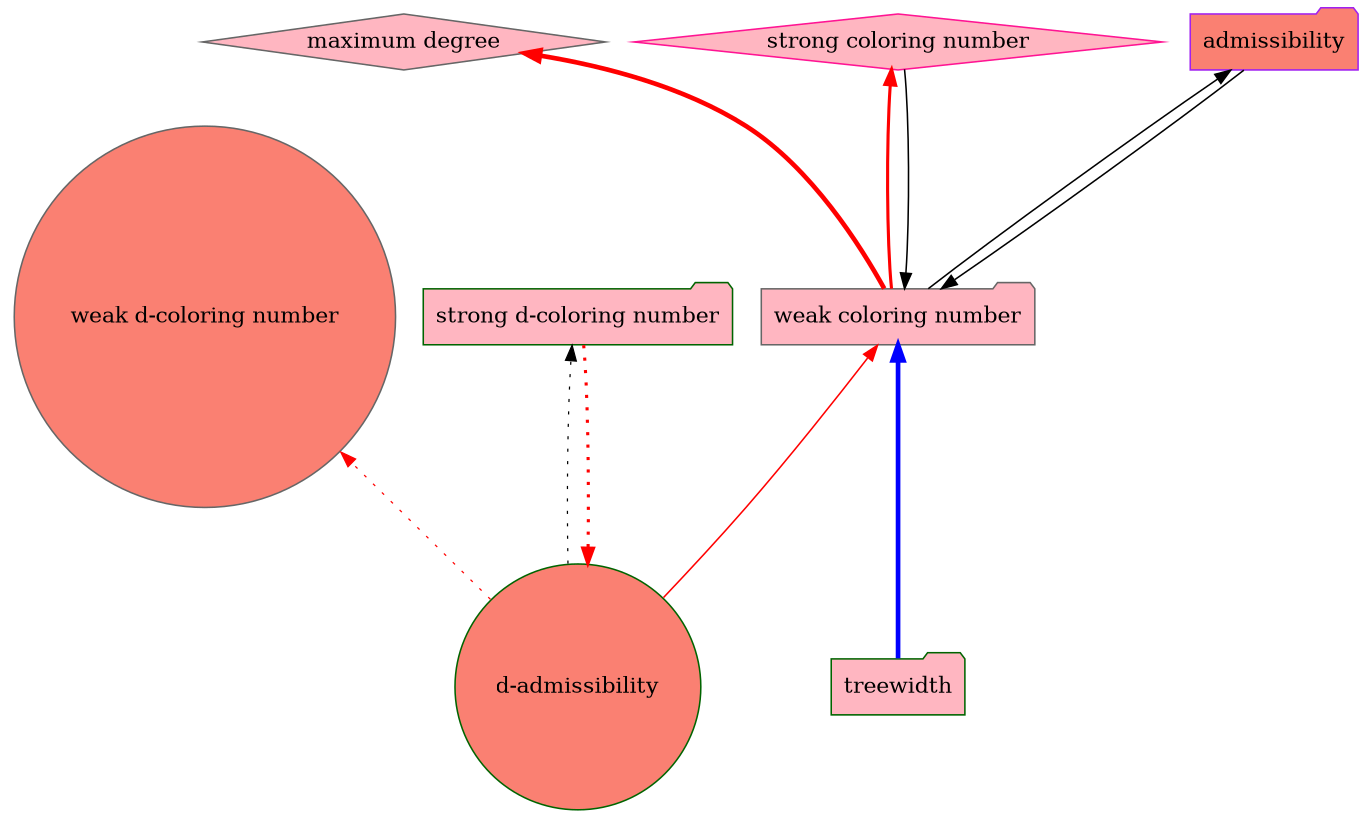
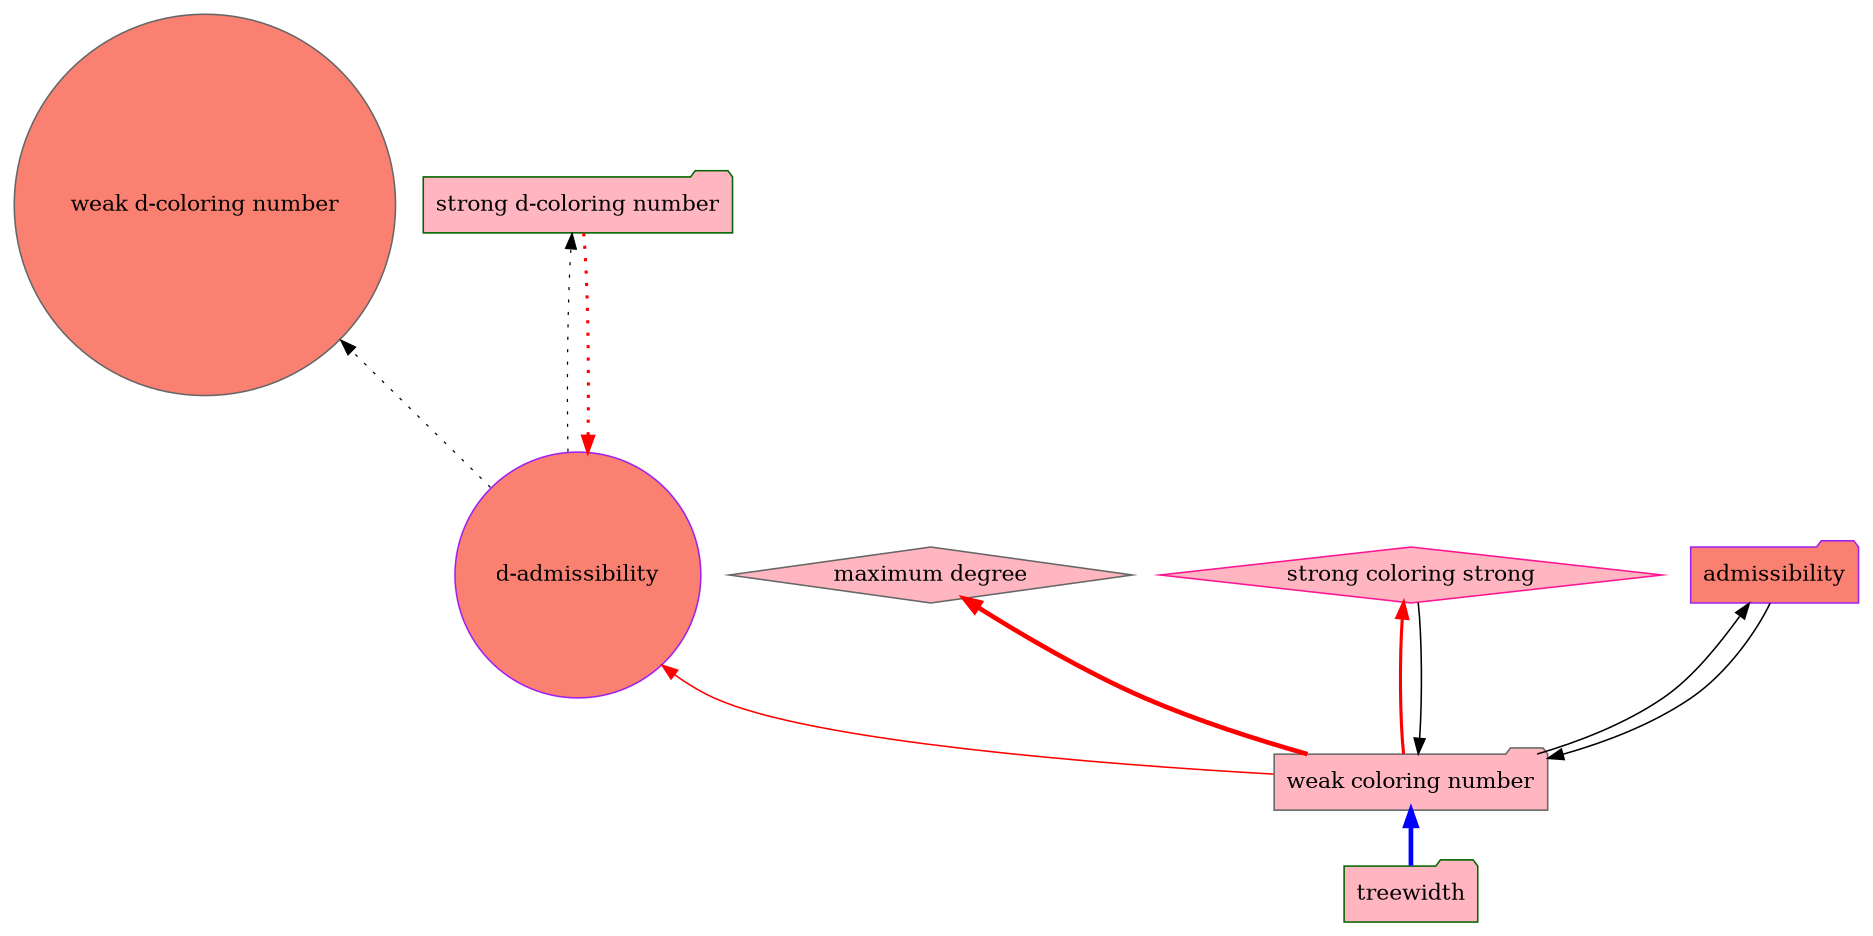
  digraph {
    rankdir=BT
    node [color=gray40 fillcolor=lightpink shape=folder style=filled]
    edge [color=red decorate=true lblstyle="above, sloped" weight=1]
-   n1 [color=darkgreen fillcolor=salmon label="d-admissibility" shape=circle]
+   n1 [color=purple fillcolor=salmon label="d-admissibility" shape=circle]
    n2 [fillcolor=salmon label="weak d-coloring number" shape=circle]
    n3 [color=darkgreen label="strong d-coloring number"]
    n4 [label="maximum degree" shape=diamond]
    n5 [label="weak coloring number"]
-   n6 [color=deeppink label="strong coloring number" shape=diamond]
+   n6 [color=deeppink label="strong coloring strong" shape=diamond]
    n7 [color=purple fillcolor=salmon label=admissibility]
    n8 [color=darkgreen label=treewidth]
-   n1 -> n2 [penwidth=0.8 style=dotted]
+   n1 -> n2 [color=black penwidth=0.8 style=dotted]
    n1 -> n3 [color=black penwidth=0.8 style=dotted]
    n3 -> n1 [penwidth=2.0 style=dotted weight=100]
-   n1 -> n5
+   n5 -> n1
    n5 -> n4 [penwidth=3.0 weight=100]
    n5 -> n6 [penwidth=2.0 weight=100]
    n5 -> n7 [color=black]
    n6 -> n5 [color=black]
    n7 -> n5 [color=black]
    n8 -> n5 [color=blue penwidth=3.0 weight=100]
  }
